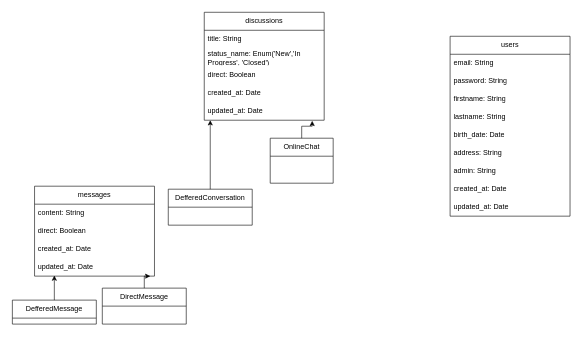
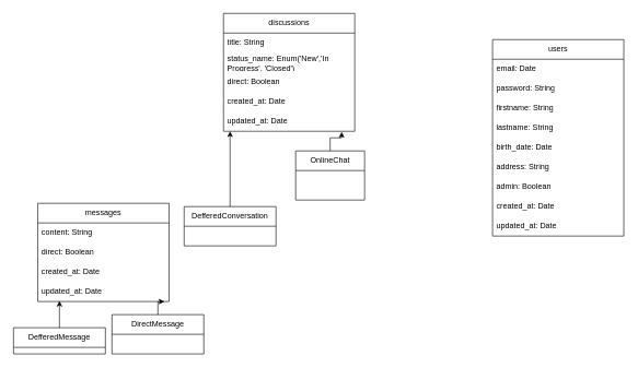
  <mxCell id="0" />
  <mxCell id="1" parent="0" />
  <mxCell id="2" value="users" style="swimlane;fontStyle=0;childLayout=stackLayout;horizontal=1;startSize=30;horizontalStack=0;resizeParent=1;resizeParentMax=0;resizeLast=0;collapsible=1;marginBottom=0;whiteSpace=wrap;html=1;direction=east;" parent="1" vertex="1"><mxGeometry x="750" y="60" width="200" height="300" as="geometry"><mxRectangle x="70" y="250" width="70" height="30" as="alternateBounds" /></mxGeometry></mxCell>
- <mxCell id="3" value="email: String" style="text;strokeColor=none;fillColor=none;align=left;verticalAlign=middle;spacingLeft=4;spacingRight=4;overflow=hidden;points=[[0,0.5],[1,0.5]];portConstraint=eastwest;rotatable=0;whiteSpace=wrap;html=1;" parent="2" vertex="1"><mxGeometry y="30" width="200" height="30" as="geometry" /></mxCell>
+ <mxCell id="3" value="email: Date" style="text;strokeColor=none;fillColor=none;align=left;verticalAlign=middle;spacingLeft=4;spacingRight=4;overflow=hidden;points=[[0,0.5],[1,0.5]];portConstraint=eastwest;rotatable=0;whiteSpace=wrap;html=1;" parent="2" vertex="1"><mxGeometry y="30" width="200" height="30" as="geometry" /></mxCell>
  <mxCell id="4" value="password: String" style="text;strokeColor=none;fillColor=none;align=left;verticalAlign=middle;spacingLeft=4;spacingRight=4;overflow=hidden;points=[[0,0.5],[1,0.5]];portConstraint=eastwest;rotatable=0;whiteSpace=wrap;html=1;" parent="2" vertex="1"><mxGeometry y="60" width="200" height="30" as="geometry" /></mxCell>
  <mxCell id="5" value="firstname: String" style="text;strokeColor=none;fillColor=none;align=left;verticalAlign=middle;spacingLeft=4;spacingRight=4;overflow=hidden;points=[[0,0.5],[1,0.5]];portConstraint=eastwest;rotatable=0;whiteSpace=wrap;html=1;" parent="2" vertex="1"><mxGeometry y="90" width="200" height="30" as="geometry" /></mxCell>
  <mxCell id="6" value="lastname: String" style="text;strokeColor=none;fillColor=none;align=left;verticalAlign=middle;spacingLeft=4;spacingRight=4;overflow=hidden;points=[[0,0.5],[1,0.5]];portConstraint=eastwest;rotatable=0;whiteSpace=wrap;html=1;" parent="2" vertex="1"><mxGeometry y="120" width="200" height="30" as="geometry" /></mxCell>
  <mxCell id="7" value="birth_date: Date" style="text;strokeColor=none;fillColor=none;align=left;verticalAlign=middle;spacingLeft=4;spacingRight=4;overflow=hidden;points=[[0,0.5],[1,0.5]];portConstraint=eastwest;rotatable=0;whiteSpace=wrap;html=1;" parent="2" vertex="1"><mxGeometry y="150" width="200" height="30" as="geometry" /></mxCell>
  <mxCell id="8" value="address: String" style="text;strokeColor=none;fillColor=none;align=left;verticalAlign=middle;spacingLeft=4;spacingRight=4;overflow=hidden;points=[[0,0.5],[1,0.5]];portConstraint=eastwest;rotatable=0;whiteSpace=wrap;html=1;" vertex="1" parent="2"><mxGeometry y="180" width="200" height="30" as="geometry" /></mxCell>
- <mxCell id="9" value="admin: String" style="text;strokeColor=none;fillColor=none;align=left;verticalAlign=middle;spacingLeft=4;spacingRight=4;overflow=hidden;points=[[0,0.5],[1,0.5]];portConstraint=eastwest;rotatable=0;whiteSpace=wrap;html=1;" vertex="1" parent="2"><mxGeometry y="210" width="200" height="30" as="geometry" /></mxCell>
+ <mxCell id="9" value="admin: Boolean" style="text;strokeColor=none;fillColor=none;align=left;verticalAlign=middle;spacingLeft=4;spacingRight=4;overflow=hidden;points=[[0,0.5],[1,0.5]];portConstraint=eastwest;rotatable=0;whiteSpace=wrap;html=1;" vertex="1" parent="2"><mxGeometry y="210" width="200" height="30" as="geometry" /></mxCell>
  <mxCell id="10" value="created_at: Date" style="text;strokeColor=none;fillColor=none;align=left;verticalAlign=middle;spacingLeft=4;spacingRight=4;overflow=hidden;points=[[0,0.5],[1,0.5]];portConstraint=eastwest;rotatable=0;whiteSpace=wrap;html=1;" vertex="1" parent="2"><mxGeometry y="240" width="200" height="30" as="geometry" /></mxCell>
  <mxCell id="11" value="updated_at: Date" style="text;strokeColor=none;fillColor=none;align=left;verticalAlign=middle;spacingLeft=4;spacingRight=4;overflow=hidden;points=[[0,0.5],[1,0.5]];portConstraint=eastwest;rotatable=0;whiteSpace=wrap;html=1;" vertex="1" parent="2"><mxGeometry y="270" width="200" height="30" as="geometry" /></mxCell>
  <mxCell id="12" value="discussions" style="swimlane;fontStyle=0;childLayout=stackLayout;horizontal=1;startSize=30;horizontalStack=0;resizeParent=1;resizeParentMax=0;resizeLast=0;collapsible=1;marginBottom=0;whiteSpace=wrap;html=1;direction=east;" vertex="1" parent="1"><mxGeometry x="340" y="20" width="200" height="180" as="geometry"><mxRectangle x="70" y="250" width="70" height="30" as="alternateBounds" /></mxGeometry></mxCell>
  <mxCell id="13" value="title: String" style="text;strokeColor=none;fillColor=none;align=left;verticalAlign=middle;spacingLeft=4;spacingRight=4;overflow=hidden;points=[[0,0.5],[1,0.5]];portConstraint=eastwest;rotatable=0;whiteSpace=wrap;html=1;" vertex="1" parent="12"><mxGeometry y="30" width="200" height="30" as="geometry" /></mxCell>
  <mxCell id="14" value="status_name: Enum('New','In Progress', 'Closed')" style="text;strokeColor=none;fillColor=none;align=left;verticalAlign=middle;spacingLeft=4;spacingRight=4;overflow=hidden;points=[[0,0.5],[1,0.5]];portConstraint=eastwest;rotatable=0;whiteSpace=wrap;html=1;" vertex="1" parent="12"><mxGeometry y="60" width="200" height="30" as="geometry" /></mxCell>
  <mxCell id="15" value="direct: Boolean" style="text;strokeColor=none;fillColor=none;align=left;verticalAlign=middle;spacingLeft=4;spacingRight=4;overflow=hidden;points=[[0,0.5],[1,0.5]];portConstraint=eastwest;rotatable=0;whiteSpace=wrap;html=1;" vertex="1" parent="12"><mxGeometry y="90" width="200" height="30" as="geometry" /></mxCell>
  <mxCell id="16" value="created_at: Date" style="text;strokeColor=none;fillColor=none;align=left;verticalAlign=middle;spacingLeft=4;spacingRight=4;overflow=hidden;points=[[0,0.5],[1,0.5]];portConstraint=eastwest;rotatable=0;whiteSpace=wrap;html=1;" vertex="1" parent="12"><mxGeometry y="120" width="200" height="30" as="geometry" /></mxCell>
  <mxCell id="17" value="updated_at: Date" style="text;strokeColor=none;fillColor=none;align=left;verticalAlign=middle;spacingLeft=4;spacingRight=4;overflow=hidden;points=[[0,0.5],[1,0.5]];portConstraint=eastwest;rotatable=0;whiteSpace=wrap;html=1;" vertex="1" parent="12"><mxGeometry y="150" width="200" height="30" as="geometry" /></mxCell>
  <mxCell id="18" value="messages" style="swimlane;fontStyle=0;childLayout=stackLayout;horizontal=1;startSize=30;horizontalStack=0;resizeParent=1;resizeParentMax=0;resizeLast=0;collapsible=1;marginBottom=0;whiteSpace=wrap;html=1;direction=east;" vertex="1" parent="1"><mxGeometry x="57" y="310" width="200" height="150" as="geometry"><mxRectangle x="70" y="250" width="70" height="30" as="alternateBounds" /></mxGeometry></mxCell>
  <mxCell id="19" value="content: String" style="text;strokeColor=none;fillColor=none;align=left;verticalAlign=middle;spacingLeft=4;spacingRight=4;overflow=hidden;points=[[0,0.5],[1,0.5]];portConstraint=eastwest;rotatable=0;whiteSpace=wrap;html=1;" vertex="1" parent="18"><mxGeometry y="30" width="200" height="30" as="geometry" /></mxCell>
  <mxCell id="20" value="direct: Boolean" style="text;strokeColor=none;fillColor=none;align=left;verticalAlign=middle;spacingLeft=4;spacingRight=4;overflow=hidden;points=[[0,0.5],[1,0.5]];portConstraint=eastwest;rotatable=0;whiteSpace=wrap;html=1;" vertex="1" parent="18"><mxGeometry y="60" width="200" height="30" as="geometry" /></mxCell>
  <mxCell id="21" value="created_at: Date" style="text;strokeColor=none;fillColor=none;align=left;verticalAlign=middle;spacingLeft=4;spacingRight=4;overflow=hidden;points=[[0,0.5],[1,0.5]];portConstraint=eastwest;rotatable=0;whiteSpace=wrap;html=1;" vertex="1" parent="18"><mxGeometry y="90" width="200" height="30" as="geometry" /></mxCell>
  <mxCell id="22" value="updated_at: Date" style="text;strokeColor=none;fillColor=none;align=left;verticalAlign=middle;spacingLeft=4;spacingRight=4;overflow=hidden;points=[[0,0.5],[1,0.5]];portConstraint=eastwest;rotatable=0;whiteSpace=wrap;html=1;" vertex="1" parent="18"><mxGeometry y="120" width="200" height="30" as="geometry" /></mxCell>
  <mxCell id="23" value="DirectMessage" style="swimlane;fontStyle=0;childLayout=stackLayout;horizontal=1;startSize=30;horizontalStack=0;resizeParent=1;resizeParentMax=0;resizeLast=0;collapsible=1;marginBottom=0;whiteSpace=wrap;html=1;" vertex="1" parent="1"><mxGeometry x="170" y="480" width="140" height="60" as="geometry" /></mxCell>
  <mxCell id="24" style="edgeStyle=orthogonalEdgeStyle;rounded=0;orthogonalLoop=1;jettySize=auto;html=1;entryX=0.965;entryY=1.033;entryDx=0;entryDy=0;entryPerimeter=0;" edge="1" parent="1" source="23" target="22"><mxGeometry relative="1" as="geometry" /></mxCell>
  <mxCell id="25" value="DefferedMessage" style="swimlane;fontStyle=0;childLayout=stackLayout;horizontal=1;startSize=30;horizontalStack=0;resizeParent=1;resizeParentMax=0;resizeLast=0;collapsible=1;marginBottom=0;whiteSpace=wrap;html=1;" vertex="1" parent="1"><mxGeometry x="20" y="500" width="140" height="40" as="geometry" /></mxCell>
  <mxCell id="26" style="edgeStyle=orthogonalEdgeStyle;rounded=0;orthogonalLoop=1;jettySize=auto;html=1;entryX=0.165;entryY=0.967;entryDx=0;entryDy=0;entryPerimeter=0;" edge="1" parent="1" source="25" target="22"><mxGeometry relative="1" as="geometry" /></mxCell>
  <mxCell id="27" value="OnlineChat" style="swimlane;fontStyle=0;childLayout=stackLayout;horizontal=1;startSize=30;horizontalStack=0;resizeParent=1;resizeParentMax=0;resizeLast=0;collapsible=1;marginBottom=0;whiteSpace=wrap;html=1;" vertex="1" parent="1"><mxGeometry x="450" y="230" width="105" height="75" as="geometry" /></mxCell>
  <mxCell id="28" value="DefferedConversation" style="swimlane;fontStyle=0;childLayout=stackLayout;horizontal=1;startSize=30;horizontalStack=0;resizeParent=1;resizeParentMax=0;resizeLast=0;collapsible=1;marginBottom=0;whiteSpace=wrap;html=1;" vertex="1" parent="1"><mxGeometry x="280" y="315" width="140" height="60" as="geometry" /></mxCell>
  <mxCell id="29" style="edgeStyle=orthogonalEdgeStyle;rounded=0;orthogonalLoop=1;jettySize=auto;html=1;entryX=0.05;entryY=1;entryDx=0;entryDy=0;entryPerimeter=0;" edge="1" parent="1" source="28" target="17"><mxGeometry relative="1" as="geometry" /></mxCell>
  <mxCell id="30" style="edgeStyle=orthogonalEdgeStyle;rounded=0;orthogonalLoop=1;jettySize=auto;html=1;entryX=0.9;entryY=1.033;entryDx=0;entryDy=0;entryPerimeter=0;" edge="1" parent="1" source="27" target="17"><mxGeometry relative="1" as="geometry" /></mxCell>
